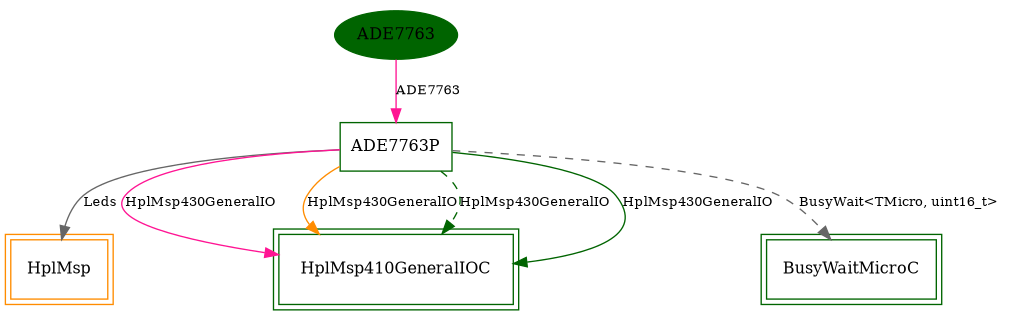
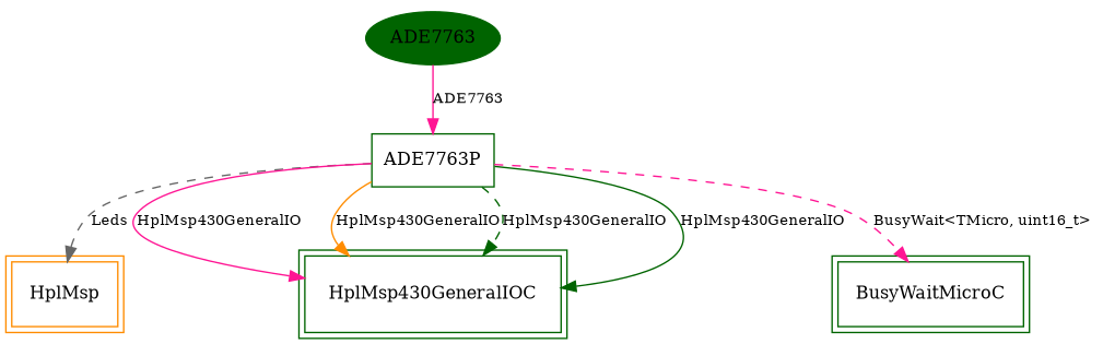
  digraph {
    node [color=darkgreen fontsize=12 shape=box peripheries=2]
    edge [color=deeppink fontsize=10 style=solid]
    n1 [label=ADE7763 shape=ellipse style=filled peripheries=""]
    ADE7763P [peripheries=""]
    n3 [color=darkorange label=HplMsp]
-   HplMsp430GeneralIOC [label=HplMsp410GeneralIOC]
+   HplMsp430GeneralIOC
    BusyWaitMicroC
    n1 -> ADE7763P [label=ADE7763]
-   ADE7763P -> n3 [color=gray40 label=Leds]
+   ADE7763P -> n3 [color=gray40 label=Leds style=dashed]
    ADE7763P -> HplMsp430GeneralIOC [label=HplMsp430GeneralIO]
    ADE7763P -> HplMsp430GeneralIOC [color=darkorange label=HplMsp430GeneralIO]
    ADE7763P -> HplMsp430GeneralIOC [color=darkgreen label=HplMsp430GeneralIO style=dashed]
    ADE7763P -> HplMsp430GeneralIOC [color=darkgreen label=HplMsp430GeneralIO]
-   ADE7763P -> BusyWaitMicroC [color=gray40 label="BusyWait<TMicro, uint16_t>" style=dashed]
+   ADE7763P -> BusyWaitMicroC [label="BusyWait<TMicro, uint16_t>" style=dashed]
  }
